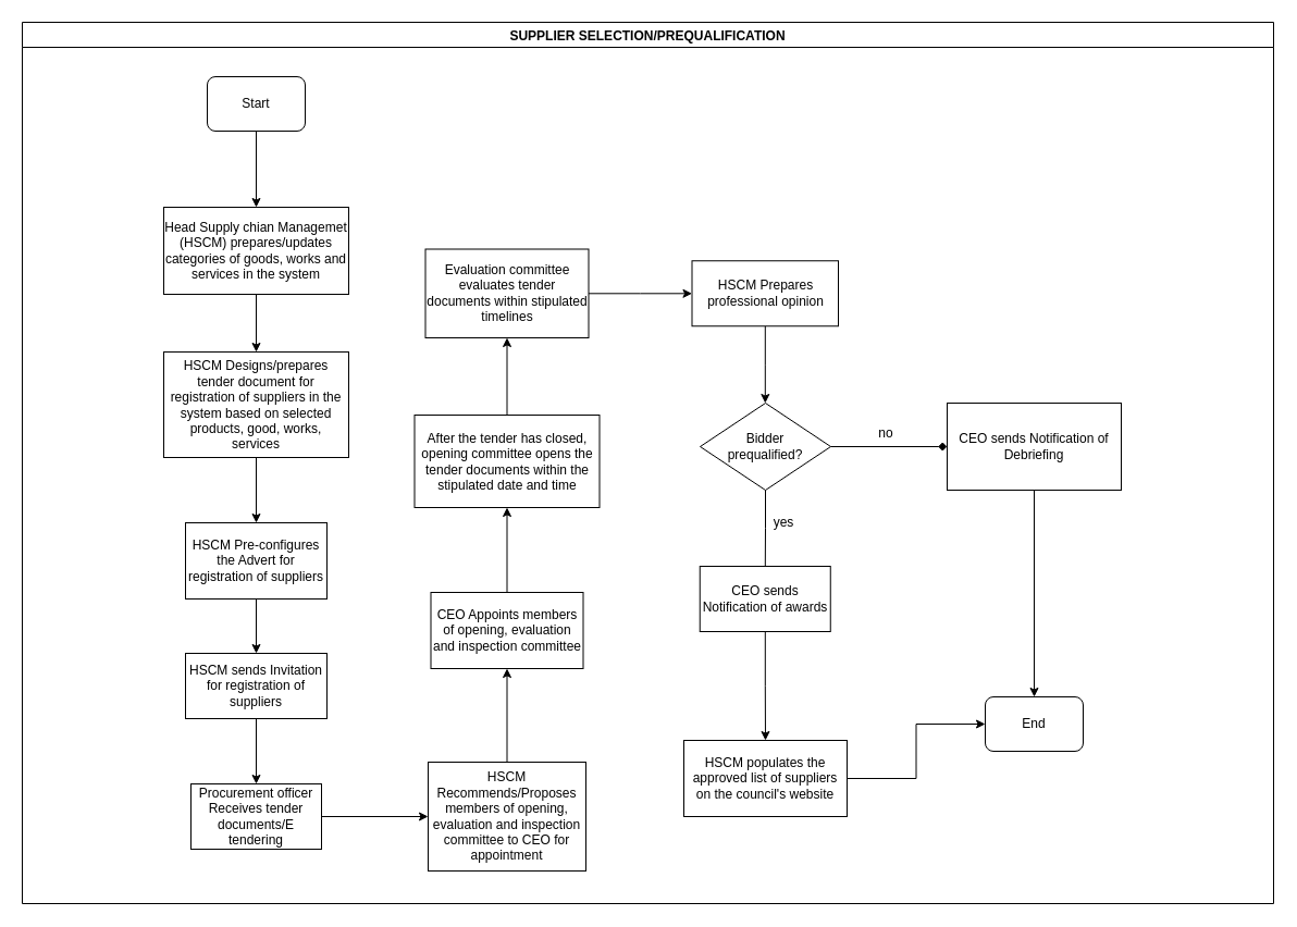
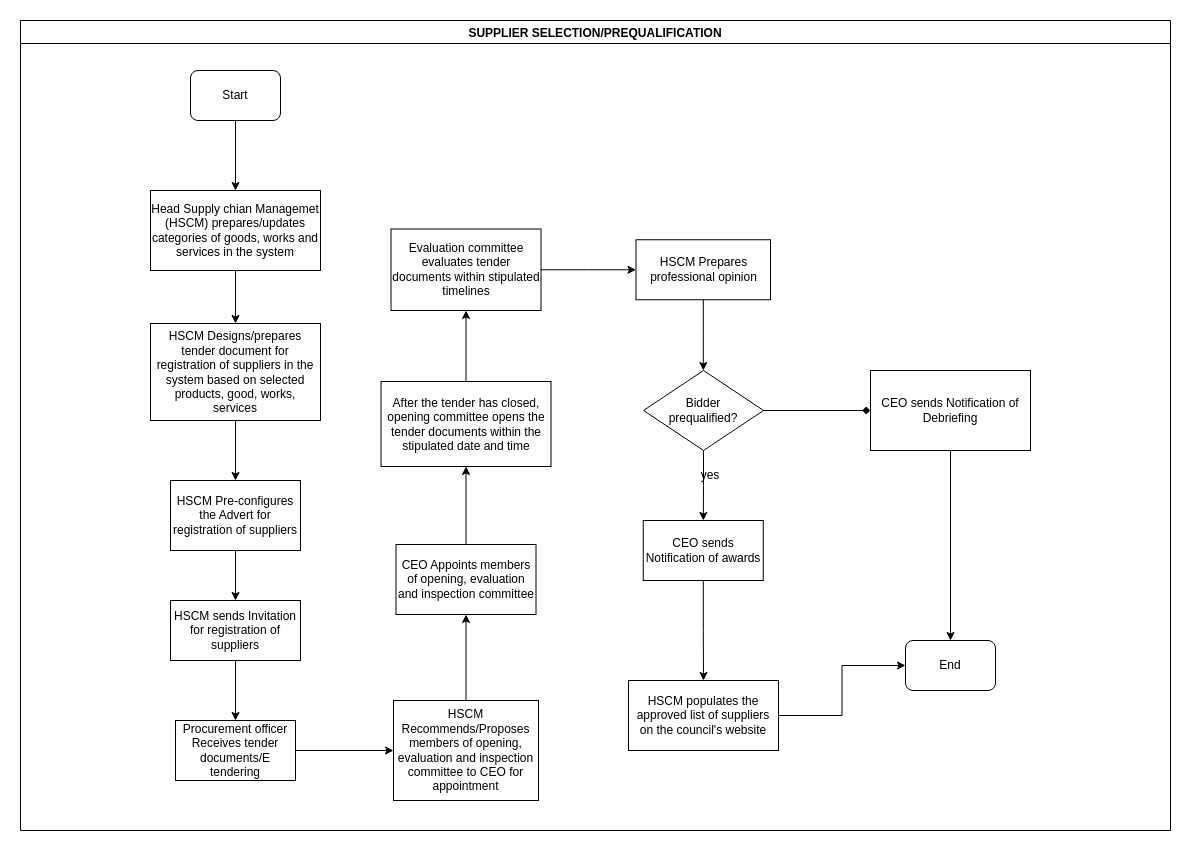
  <mxCell id="0" />
  <mxCell id="1" parent="0" />
  <mxCell id="2" value="SUPPLIER SELECTION/PREQUALIFICATION" style="swimlane;" vertex="1" parent="1"><mxGeometry x="20" y="20" width="1150" height="810" as="geometry" /></mxCell>
  <mxCell id="3" value="Start" style="rounded=1;whiteSpace=wrap;html=1;" vertex="1" parent="2"><mxGeometry x="170" y="50" width="90" height="50" as="geometry" /></mxCell>
  <mxCell id="4" value="Head Supply chian Managemet (HSCM) prepares/updates categories of goods, works and services in the system" style="rounded=0;whiteSpace=wrap;html=1;" vertex="1" parent="2"><mxGeometry x="130" y="170" width="170" height="80" as="geometry" /></mxCell>
  <mxCell id="5" value="" style="edgeStyle=orthogonalEdgeStyle;rounded=0;orthogonalLoop=1;jettySize=auto;html=1;entryX=0.5;entryY=0;entryDx=0;entryDy=0;" edge="1" parent="2" source="3" target="4"><mxGeometry relative="1" as="geometry"><mxPoint x="215" y="165" as="targetPoint" /></mxGeometry></mxCell>
  <mxCell id="6" value="HSCM Pre-configures the Advert for registration of suppliers" style="whiteSpace=wrap;html=1;rounded=0;" vertex="1" parent="2"><mxGeometry x="150" y="460" width="130" height="70" as="geometry" /></mxCell>
  <mxCell id="7" value="HSCM sends Invitation for registration of suppliers" style="whiteSpace=wrap;html=1;rounded=0;" vertex="1" parent="2"><mxGeometry x="150" y="580" width="130" height="60" as="geometry" /></mxCell>
  <mxCell id="8" value="" style="edgeStyle=orthogonalEdgeStyle;rounded=0;orthogonalLoop=1;jettySize=auto;html=1;" edge="1" parent="2" source="6" target="7"><mxGeometry relative="1" as="geometry" /></mxCell>
  <mxCell id="9" value="Procurement officer Receives tender documents/E tendering " style="whiteSpace=wrap;html=1;rounded=0;" vertex="1" parent="2"><mxGeometry x="155" y="700" width="120" height="60" as="geometry" /></mxCell>
  <mxCell id="10" value="" style="edgeStyle=orthogonalEdgeStyle;rounded=0;orthogonalLoop=1;jettySize=auto;html=1;" edge="1" parent="2" source="7" target="9"><mxGeometry relative="1" as="geometry" /></mxCell>
  <mxCell id="11" value="CEO Appoints members of opening, evaluation and inspection committee" style="whiteSpace=wrap;html=1;rounded=0;" vertex="1" parent="2"><mxGeometry x="375.5" y="524" width="140" height="70" as="geometry" /></mxCell>
  <mxCell id="12" value="After the tender has closed, opening committee opens the tender documents within the stipulated date and time" style="whiteSpace=wrap;html=1;rounded=0;" vertex="1" parent="2"><mxGeometry x="360.5" y="361" width="170" height="85" as="geometry" /></mxCell>
  <mxCell id="13" value="" style="edgeStyle=orthogonalEdgeStyle;rounded=0;orthogonalLoop=1;jettySize=auto;html=1;" edge="1" parent="2" source="11" target="12"><mxGeometry relative="1" as="geometry" /></mxCell>
  <mxCell id="14" value="Evaluation committee evaluates tender documents within stipulated timelines" style="whiteSpace=wrap;html=1;rounded=0;" vertex="1" parent="2"><mxGeometry x="370.5" y="208.5" width="150" height="81.5" as="geometry" /></mxCell>
  <mxCell id="15" value="" style="edgeStyle=orthogonalEdgeStyle;rounded=0;orthogonalLoop=1;jettySize=auto;html=1;" edge="1" parent="2" source="12" target="14"><mxGeometry relative="1" as="geometry" /></mxCell>
  <mxCell id="16" value="HSCM populates the approved list of suppliers on the council's website" style="whiteSpace=wrap;html=1;rounded=0;" vertex="1" parent="2"><mxGeometry x="608" y="660" width="150" height="70" as="geometry" /></mxCell>
  <mxCell id="17" value="End" style="rounded=1;whiteSpace=wrap;html=1;" vertex="1" parent="2"><mxGeometry x="885" y="620" width="90" height="50" as="geometry" /></mxCell>
  <mxCell id="18" value="" style="edgeStyle=orthogonalEdgeStyle;rounded=0;orthogonalLoop=1;jettySize=auto;html=1;entryX=0;entryY=0.5;entryDx=0;entryDy=0;" edge="1" parent="2" source="16" target="17"><mxGeometry relative="1" as="geometry"><mxPoint x="682.75" y="665" as="targetPoint" /></mxGeometry></mxCell>
  <mxCell id="19" value="&lt;div&gt;Bidder&lt;/div&gt;&lt;div&gt;prequalified?&lt;br&gt;&lt;/div&gt;" style="rhombus;whiteSpace=wrap;html=1;" vertex="1" parent="2"><mxGeometry x="623" y="350" width="120" height="80" as="geometry" /></mxCell>
  <mxCell id="20" value="CEO sends Notification of awards" style="whiteSpace=wrap;html=1;rounded=0;" vertex="1" parent="2"><mxGeometry x="622.75" y="500" width="120" height="60" as="geometry" /></mxCell>
- <mxCell id="21" value="" style="edgeStyle=orthogonalEdgeStyle;rounded=0;orthogonalLoop=1;jettySize=auto;html=1;endArrow=none;" edge="1" parent="2" source="19" target="20"><mxGeometry relative="1" as="geometry" /></mxCell>
+ <mxCell id="21" value="" style="edgeStyle=orthogonalEdgeStyle;rounded=0;orthogonalLoop=1;jettySize=auto;html=1;" edge="1" parent="2" source="19" target="20"><mxGeometry relative="1" as="geometry" /></mxCell>
  <mxCell id="22" value="" style="edgeStyle=orthogonalEdgeStyle;rounded=0;orthogonalLoop=1;jettySize=auto;html=1;entryX=0.5;entryY=0;entryDx=0;entryDy=0;" edge="1" parent="2" source="20" target="16"><mxGeometry relative="1" as="geometry"><mxPoint x="822.75" y="540" as="targetPoint" /></mxGeometry></mxCell>
- <mxCell id="23" value="yes" style="text;html=1;strokeColor=none;fillColor=none;align=center;verticalAlign=middle;whiteSpace=wrap;rounded=0;" vertex="1" parent="2"><mxGeometry x="680" y="450" width="40" height="20" as="geometry" /></mxCell>
+ <mxCell id="23" value="yes" style="text;html=1;strokeColor=none;fillColor=none;align=center;verticalAlign=middle;whiteSpace=wrap;rounded=0;" vertex="1" parent="2"><mxGeometry x="670" y="445" width="40" height="20" as="geometry" /></mxCell>
  <mxCell id="24" value="" style="edgeStyle=orthogonalEdgeStyle;rounded=0;orthogonalLoop=1;jettySize=auto;html=1;" edge="1" parent="1" source="25" target="6"><mxGeometry relative="1" as="geometry" /></mxCell>
  <mxCell id="25" value="HSCM Designs/prepares tender document for registration of suppliers in the system based on selected products, good, works, services" style="whiteSpace=wrap;html=1;rounded=0;" vertex="1" parent="1"><mxGeometry x="150" y="323" width="170" height="97" as="geometry" /></mxCell>
  <mxCell id="26" value="" style="edgeStyle=orthogonalEdgeStyle;rounded=0;orthogonalLoop=1;jettySize=auto;html=1;" edge="1" parent="1" source="4" target="25"><mxGeometry relative="1" as="geometry" /></mxCell>
  <mxCell id="27" value="" style="edgeStyle=orthogonalEdgeStyle;rounded=0;orthogonalLoop=1;jettySize=auto;html=1;" edge="1" parent="1" source="28" target="11"><mxGeometry relative="1" as="geometry" /></mxCell>
  <mxCell id="28" value="HSCM Recommends/Proposes members of opening, evaluation and inspection committee to CEO for appointment" style="whiteSpace=wrap;html=1;rounded=0;" vertex="1" parent="1"><mxGeometry x="393" y="700" width="145" height="100" as="geometry" /></mxCell>
  <mxCell id="29" value="" style="edgeStyle=orthogonalEdgeStyle;rounded=0;orthogonalLoop=1;jettySize=auto;html=1;" edge="1" parent="1" source="9" target="28"><mxGeometry relative="1" as="geometry" /></mxCell>
  <mxCell id="30" value="" style="edgeStyle=orthogonalEdgeStyle;rounded=0;orthogonalLoop=1;jettySize=auto;html=1;" edge="1" parent="1" source="31"><mxGeometry relative="1" as="geometry"><mxPoint x="702.8" y="370" as="targetPoint" /></mxGeometry></mxCell>
  <mxCell id="31" value="HSCM Prepares professional opinion" style="whiteSpace=wrap;html=1;rounded=0;" vertex="1" parent="1"><mxGeometry x="635.5" y="239.25" width="134.5" height="60" as="geometry" /></mxCell>
  <mxCell id="32" value="" style="edgeStyle=orthogonalEdgeStyle;rounded=0;orthogonalLoop=1;jettySize=auto;html=1;" edge="1" parent="1" source="14" target="31"><mxGeometry relative="1" as="geometry" /></mxCell>
  <mxCell id="33" value="" style="edgeStyle=orthogonalEdgeStyle;rounded=0;orthogonalLoop=1;jettySize=auto;html=1;entryX=0.5;entryY=0;entryDx=0;entryDy=0;" edge="1" parent="1" source="34" target="17"><mxGeometry relative="1" as="geometry"><mxPoint x="950" y="540" as="targetPoint" /></mxGeometry></mxCell>
  <mxCell id="34" value="CEO sends Notification of Debriefing " style="whiteSpace=wrap;html=1;rounded=0;" vertex="1" parent="1"><mxGeometry x="870" y="370" width="160" height="80" as="geometry" /></mxCell>
  <mxCell id="35" value="" style="edgeStyle=orthogonalEdgeStyle;rounded=0;orthogonalLoop=1;jettySize=auto;html=1;endArrow=diamond;" edge="1" parent="1" source="19" target="34"><mxGeometry relative="1" as="geometry" /></mxCell>
- <mxCell id="36" value="no" style="text;html=1;strokeColor=none;fillColor=none;align=center;verticalAlign=middle;whiteSpace=wrap;rounded=0;" vertex="1" parent="1"><mxGeometry x="794" y="388" width="40" height="20" as="geometry" /></mxCell>
